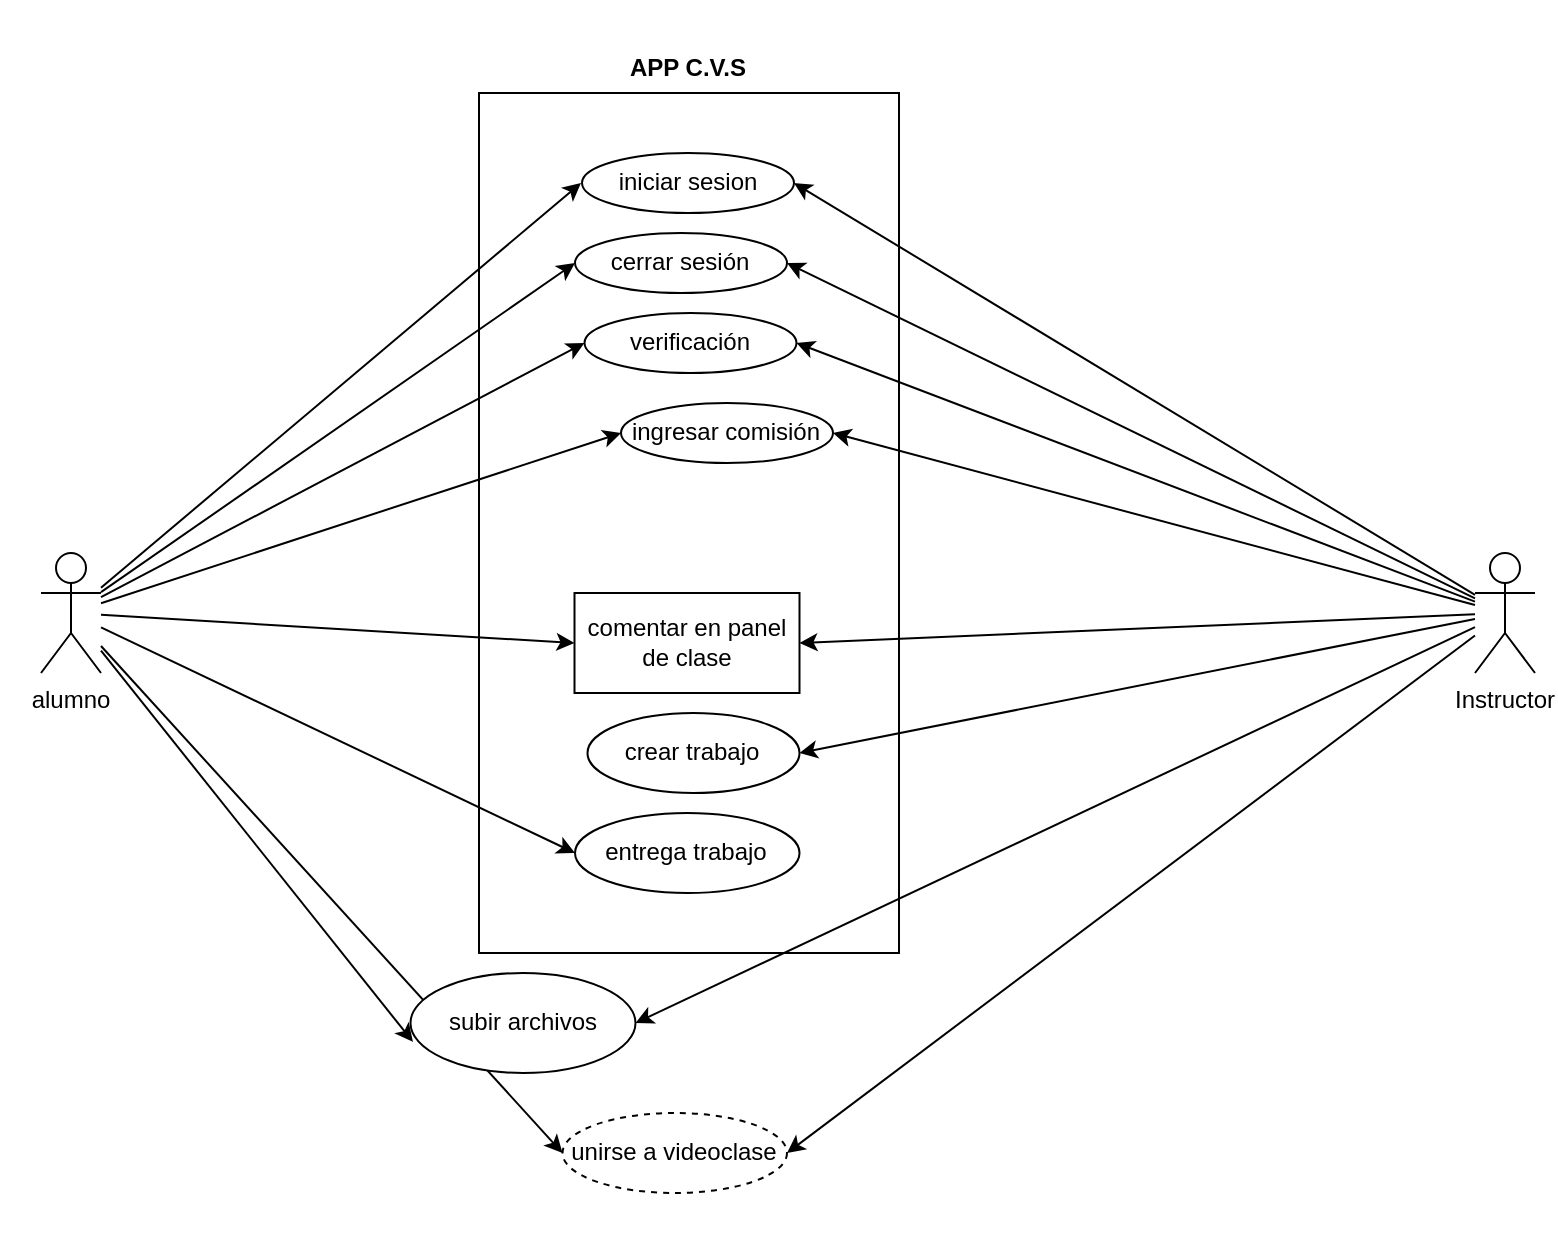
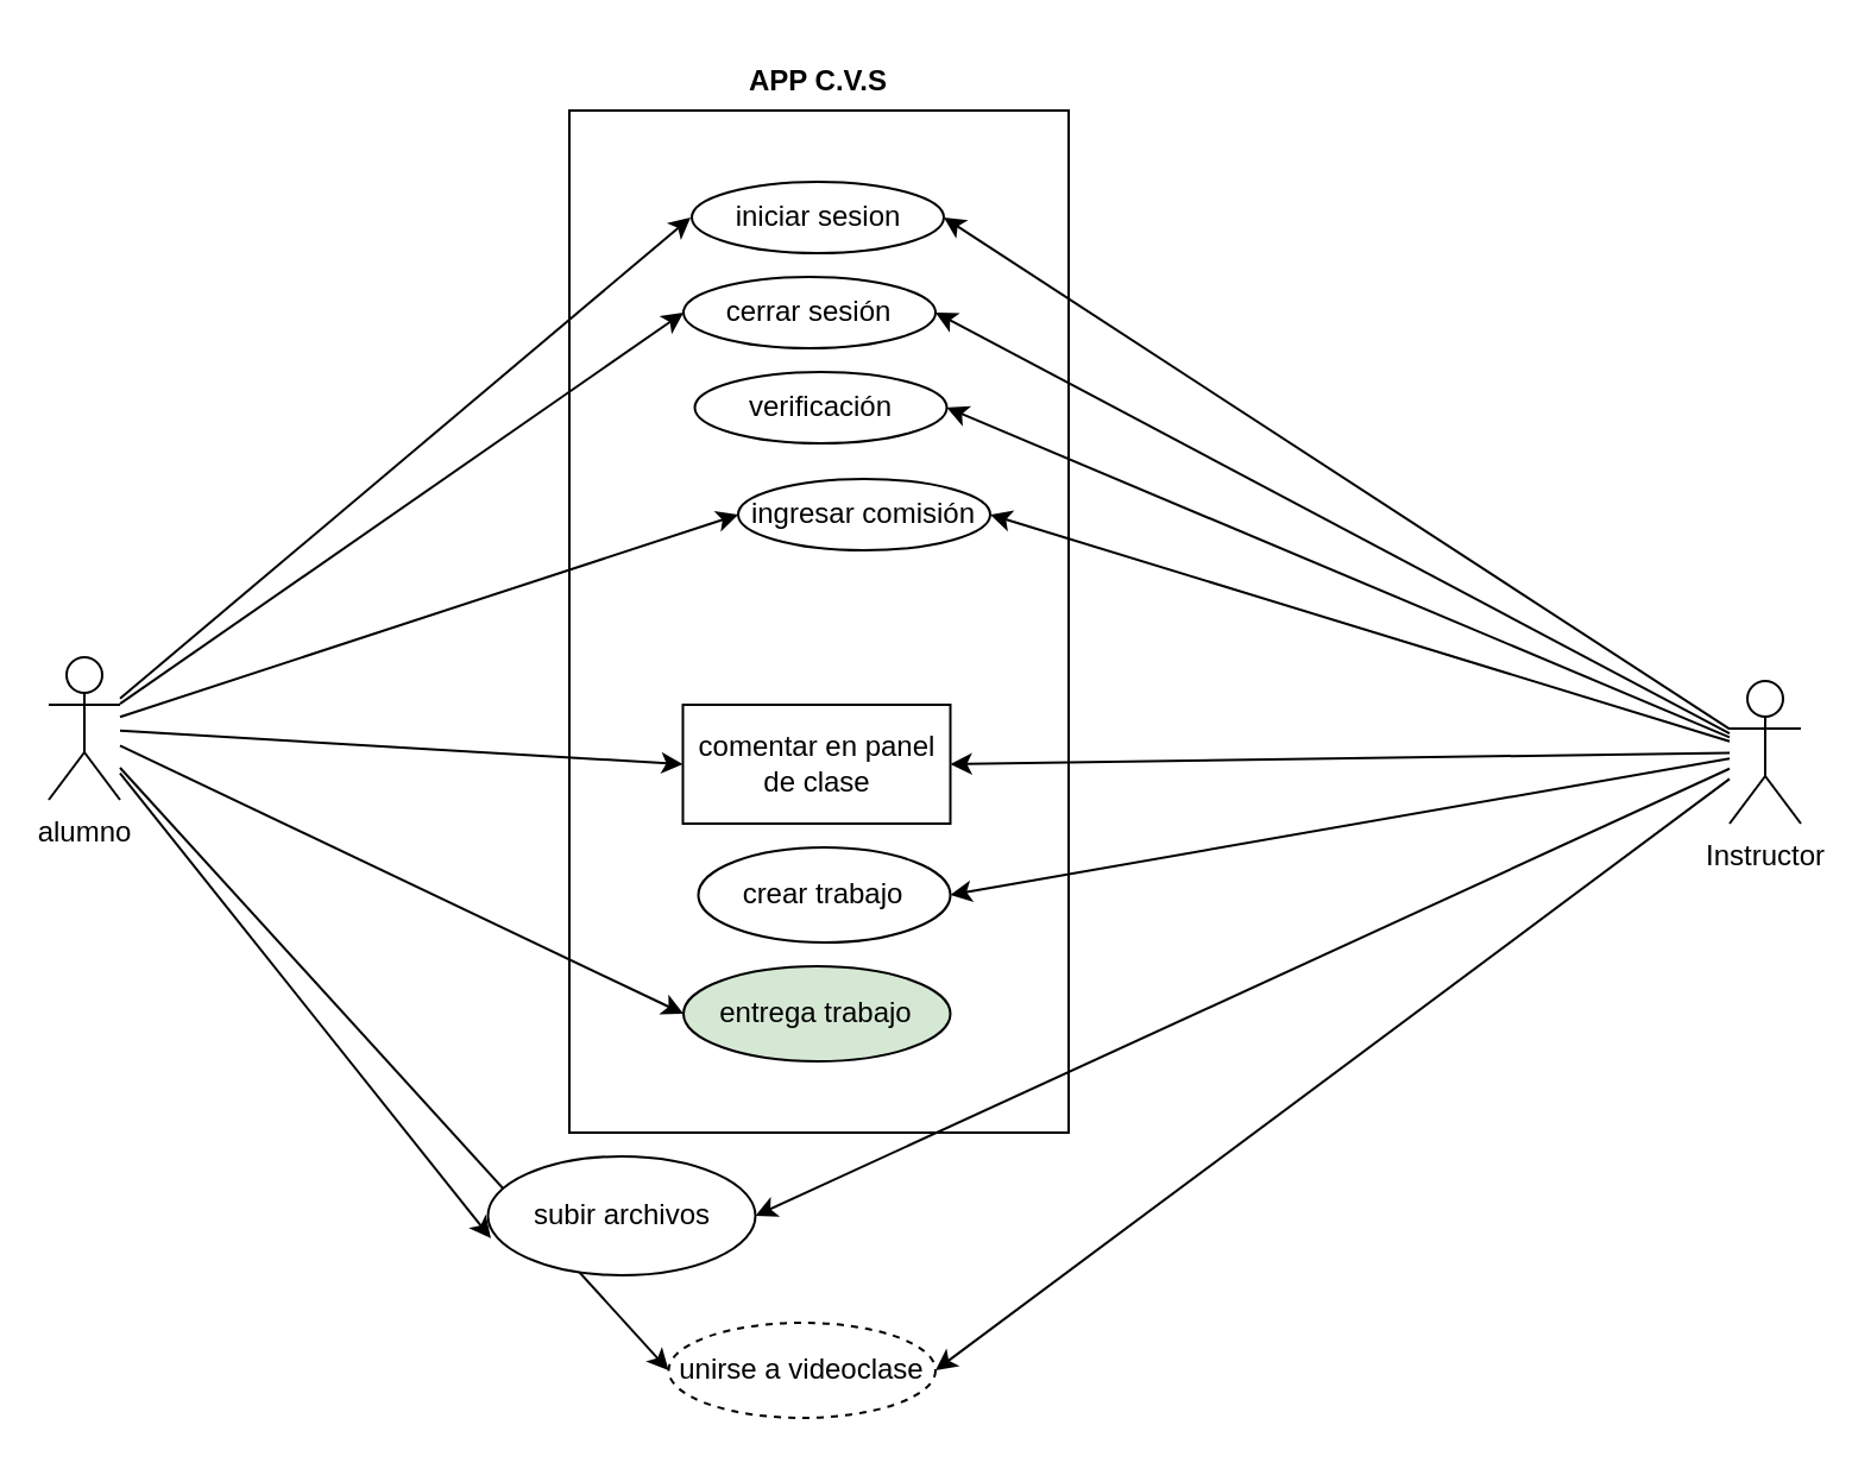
  <mxCell id="0" />
  <mxCell id="1" parent="0" />
  <mxCell id="2" value="" style="html=1;" vertex="1" parent="1"><mxGeometry x="239" y="46" width="210" height="430" as="geometry" /></mxCell>
  <mxCell id="3" style="edgeStyle=none;html=1;" edge="1" parent="1" source="11"><mxGeometry relative="1" as="geometry"><mxPoint x="290" y="91" as="targetPoint" /></mxGeometry></mxCell>
  <mxCell id="4" style="edgeStyle=none;html=1;entryX=0;entryY=0.5;entryDx=0;entryDy=0;" edge="1" parent="1" source="11" target="30"><mxGeometry relative="1" as="geometry" /></mxCell>
- <mxCell id="5" style="edgeStyle=none;html=1;entryX=0;entryY=0.5;entryDx=0;entryDy=0;" edge="1" parent="1" source="11" target="23"><mxGeometry relative="1" as="geometry" /></mxCell>
  <mxCell id="6" style="edgeStyle=none;html=1;entryX=0;entryY=0.5;entryDx=0;entryDy=0;" edge="1" parent="1" source="11" target="24"><mxGeometry relative="1" as="geometry" /></mxCell>
  <mxCell id="7" style="edgeStyle=none;html=1;entryX=0;entryY=0.5;entryDx=0;entryDy=0;" edge="1" parent="1" source="11" target="25"><mxGeometry relative="1" as="geometry" /></mxCell>
  <mxCell id="8" style="edgeStyle=none;html=1;entryX=0;entryY=0.5;entryDx=0;entryDy=0;" edge="1" parent="1" source="11" target="27"><mxGeometry relative="1" as="geometry" /></mxCell>
  <mxCell id="9" style="edgeStyle=none;html=1;entryX=0.011;entryY=0.689;entryDx=0;entryDy=0;entryPerimeter=0;" edge="1" parent="1" source="11" target="28"><mxGeometry relative="1" as="geometry" /></mxCell>
  <mxCell id="10" style="edgeStyle=none;html=1;entryX=0;entryY=0.5;entryDx=0;entryDy=0;" edge="1" parent="1" source="11" target="29"><mxGeometry relative="1" as="geometry" /></mxCell>
  <mxCell id="11" value="alumno" style="shape=umlActor;verticalLabelPosition=bottom;verticalAlign=top;html=1;" vertex="1" parent="1"><mxGeometry x="20" y="276" width="30" height="60" as="geometry" /></mxCell>
  <mxCell id="12" style="edgeStyle=none;html=1;entryX=1;entryY=0.5;entryDx=0;entryDy=0;" edge="1" parent="1" source="20" target="22"><mxGeometry relative="1" as="geometry" /></mxCell>
  <mxCell id="13" style="edgeStyle=none;html=1;entryX=1;entryY=0.5;entryDx=0;entryDy=0;" edge="1" parent="1" source="20" target="30"><mxGeometry relative="1" as="geometry" /></mxCell>
  <mxCell id="14" style="edgeStyle=none;html=1;entryX=1;entryY=0.5;entryDx=0;entryDy=0;" edge="1" parent="1" source="20" target="23"><mxGeometry relative="1" as="geometry" /></mxCell>
  <mxCell id="15" style="edgeStyle=none;html=1;entryX=1;entryY=0.5;entryDx=0;entryDy=0;" edge="1" parent="1" source="20" target="24"><mxGeometry relative="1" as="geometry" /></mxCell>
  <mxCell id="16" style="edgeStyle=none;html=1;entryX=1;entryY=0.5;entryDx=0;entryDy=0;" edge="1" parent="1" source="20" target="25"><mxGeometry relative="1" as="geometry" /></mxCell>
  <mxCell id="17" style="edgeStyle=none;html=1;entryX=1;entryY=0.5;entryDx=0;entryDy=0;" edge="1" parent="1" source="20" target="26"><mxGeometry relative="1" as="geometry" /></mxCell>
  <mxCell id="18" style="edgeStyle=none;html=1;entryX=1;entryY=0.5;entryDx=0;entryDy=0;" edge="1" parent="1" source="20" target="28"><mxGeometry relative="1" as="geometry" /></mxCell>
  <mxCell id="19" style="edgeStyle=none;html=1;entryX=1;entryY=0.5;entryDx=0;entryDy=0;" edge="1" parent="1" source="20" target="29"><mxGeometry relative="1" as="geometry" /></mxCell>
- <mxCell id="20" value="Instructor" style="shape=umlActor;verticalLabelPosition=bottom;verticalAlign=top;html=1;" vertex="1" parent="1"><mxGeometry x="737" y="276" width="30" height="60" as="geometry" /></mxCell>
+ <mxCell id="20" value="Instructor" style="shape=umlActor;verticalLabelPosition=bottom;verticalAlign=top;html=1;" vertex="1" parent="1"><mxGeometry x="727" y="286" width="30" height="60" as="geometry" /></mxCell>
  <mxCell id="21" value="APP C.V.S" style="text;align=center;fontStyle=1;verticalAlign=middle;spacingLeft=3;spacingRight=3;strokeColor=none;rotatable=0;points=[[0,0.5],[1,0.5]];portConstraint=eastwest;" vertex="1" parent="1"><mxGeometry x="304" y="20" width="80" height="26" as="geometry" /></mxCell>
  <mxCell id="22" value="iniciar sesion" style="ellipse;whiteSpace=wrap;html=1;" vertex="1" parent="1"><mxGeometry x="290.5" y="76" width="106" height="30" as="geometry" /></mxCell>
  <mxCell id="23" value="verificación" style="ellipse;whiteSpace=wrap;html=1;" vertex="1" parent="1"><mxGeometry x="291.75" y="156" width="106" height="30" as="geometry" /></mxCell>
  <mxCell id="24" value="ingresar comisión" style="ellipse;whiteSpace=wrap;html=1;" vertex="1" parent="1"><mxGeometry x="310" y="201" width="106" height="30" as="geometry" /></mxCell>
  <mxCell id="25" value="comentar en panel de clase" style="whiteSpace=wrap;html=1;rounded=0;" vertex="1" parent="1"><mxGeometry x="286.75" y="296" width="112.5" height="50" as="geometry" /></mxCell>
  <mxCell id="26" value="crear trabajo" style="ellipse;whiteSpace=wrap;html=1;" vertex="1" parent="1"><mxGeometry x="293.25" y="356" width="106" height="40" as="geometry" /></mxCell>
- <mxCell id="27" value="entrega trabajo" style="ellipse;whiteSpace=wrap;html=1;" vertex="1" parent="1"><mxGeometry x="287" y="406" width="112.25" height="40" as="geometry" /></mxCell>
+ <mxCell id="27" value="entrega trabajo" style="ellipse;whiteSpace=wrap;html=1;fillColor=#d5e8d4;" vertex="1" parent="1"><mxGeometry x="287" y="406" width="112.25" height="40" as="geometry" /></mxCell>
  <mxCell id="28" value="subir archivos" style="ellipse;whiteSpace=wrap;html=1;" vertex="1" parent="1"><mxGeometry x="204.75" y="486" width="112.5" height="50" as="geometry" /></mxCell>
  <mxCell id="29" value="unirse a videoclase" style="ellipse;whiteSpace=wrap;html=1;dashed=1;" vertex="1" parent="1"><mxGeometry x="280.75" y="556" width="112.25" height="40" as="geometry" /></mxCell>
  <mxCell id="30" value="cerrar sesión" style="ellipse;whiteSpace=wrap;html=1;" vertex="1" parent="1"><mxGeometry x="287" y="116" width="106" height="30" as="geometry" /></mxCell>
